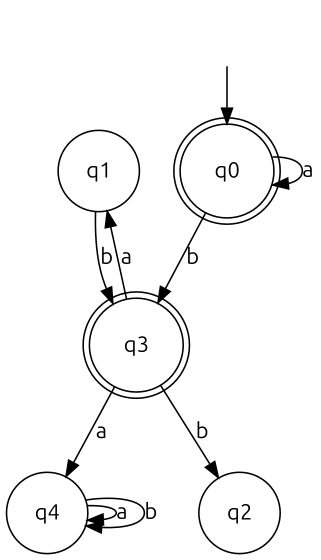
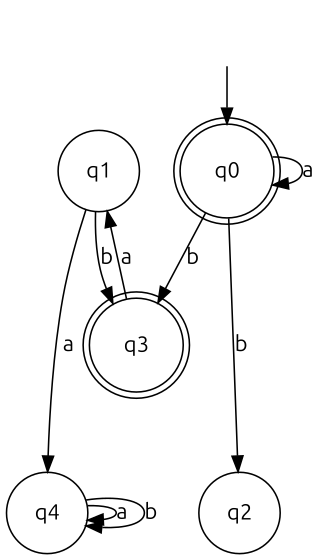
  digraph {
    fontname=Ubuntu
    node [fontname=Ubuntu shape=circle]
    edge [fontname=Ubuntu]
    n1 [label=<<TABLE BORDER="0" CELLBORDER="0" CELLSPACING="0"><TR><TD>q1</TD></TR></TABLE>>]
    n2 [label=<<TABLE BORDER="0" CELLBORDER="0" CELLSPACING="0"><TR><TD>q3</TD></TR></TABLE>> shape=doublecircle]
    n3 [label=<<TABLE BORDER="0" CELLBORDER="0" CELLSPACING="0"><TR><TD>q4</TD></TR></TABLE>>]
    n4 [label=<<TABLE BORDER="0" CELLBORDER="0" CELLSPACING="0"><TR><TD>q2</TD></TR></TABLE>>]
    n5 [label=<<TABLE BORDER="0" CELLBORDER="" CELLSPACING="0"><TR><TD>_nil</TD></TR></TABLE>> style=invis shape=""]
    n6 [label=<<TABLE BORDER="0" CELLBORDER="0" CELLSPACING="0"><TR><TD>q0</TD></TR></TABLE>> shape=doublecircle]
    n1 -> n2 [label=b]
-   n2 -> n3 [label=a]
+   n1 -> n3 [label=a]
    n2 -> n1 [label=a]
-   n2 -> n4 [label=b]
+   n6 -> n4 [label=b]
    n3 -> n3 [label=a]
    n3 -> n3 [label=b]
    n5 -> n6
    n6 -> n2 [label=b]
    n6 -> n6 [label=a]
  }
